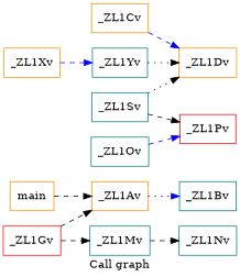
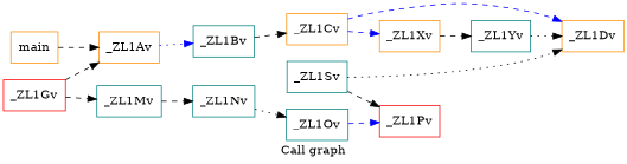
  digraph {
    label="Call graph"
    rankdir=LR
    node [color=teal shape=record]
    edge [color=black style=dashed]
    n1 [color=darkorange label="{main}"]
    n2 [color=darkorange label="{_ZL1Av}"]
    n3 [label="{_ZL1Bv}"]
    n4 [color=darkorange label="{_ZL1Cv}"]
    n5 [color=red label="{_ZL1Gv}"]
    n6 [label="{_ZL1Mv}"]
    n7 [color=darkorange label="{_ZL1Dv}"]
    n8 [color=darkorange label="{_ZL1Xv}"]
    n9 [label="{_ZL1Nv}"]
    n10 [label="{_ZL1Yv}"]
    n11 [label="{_ZL1Ov}"]
    n12 [color=red label="{_ZL1Pv}"]
    n13 [label="{_ZL1Sv}"]
    n1 -> n2
    n2 -> n3 [color=blue style=dotted]
+   n3 -> n4
    n4 -> n7 [color=blue]
+   n4 -> n8 [color=blue]
    n5 -> n2
    n5 -> n6
    n6 -> n9
-   n8 -> n10 [color=blue]
+   n8 -> n10
+   n9 -> n11 [style=dotted]
    n10 -> n7 [style=dotted]
    n11 -> n12 [color=blue]
    n13 -> n7 [style=dotted]
    n13 -> n12
  }
